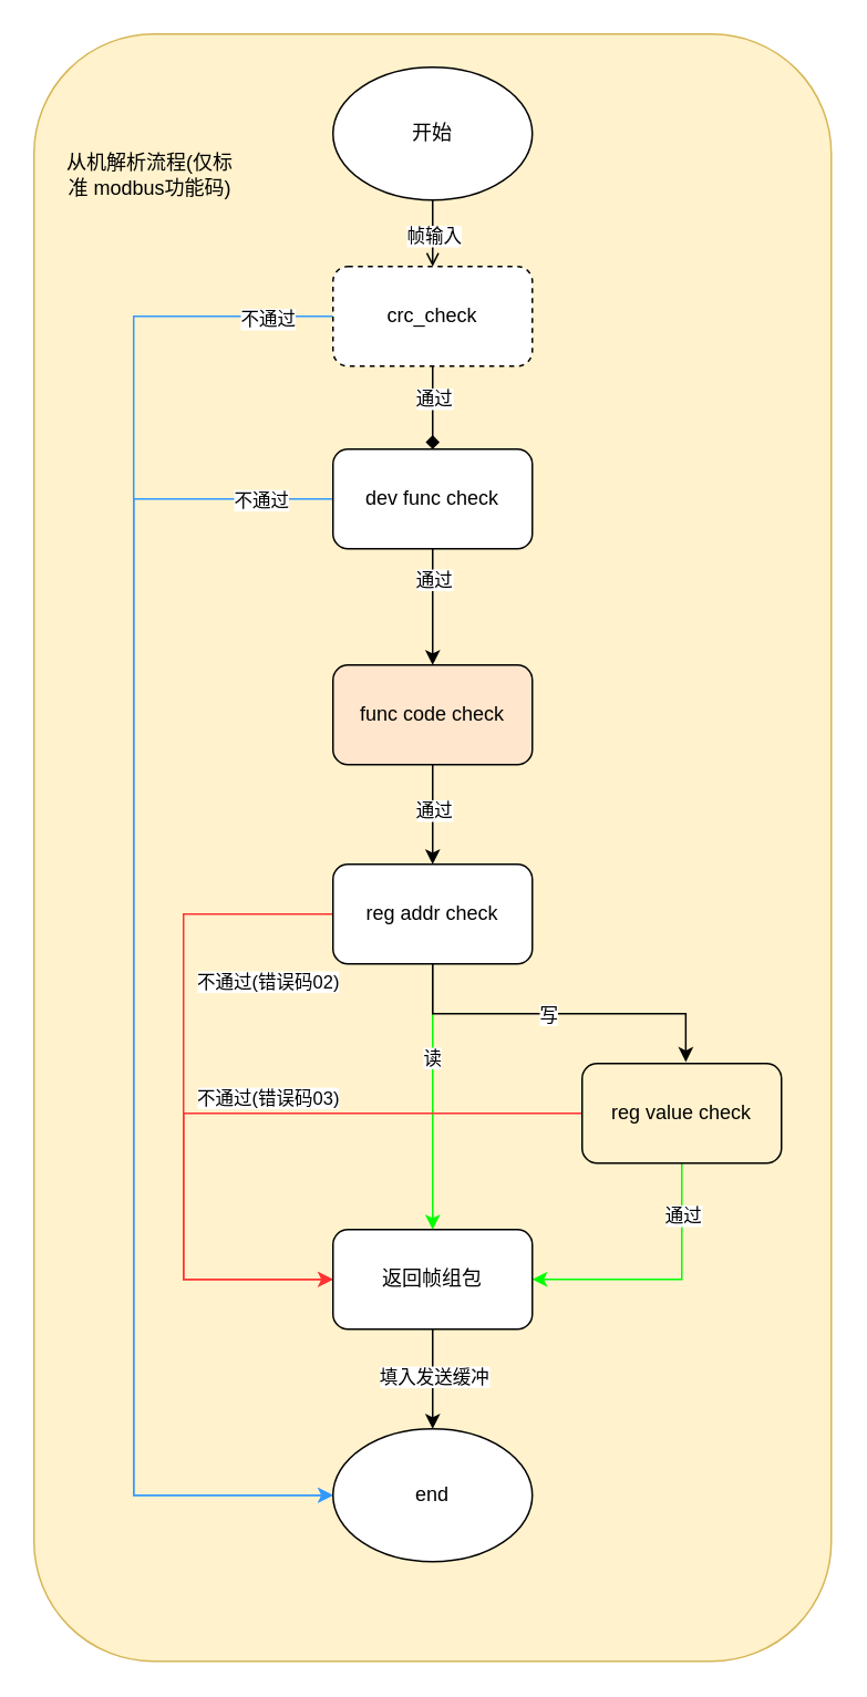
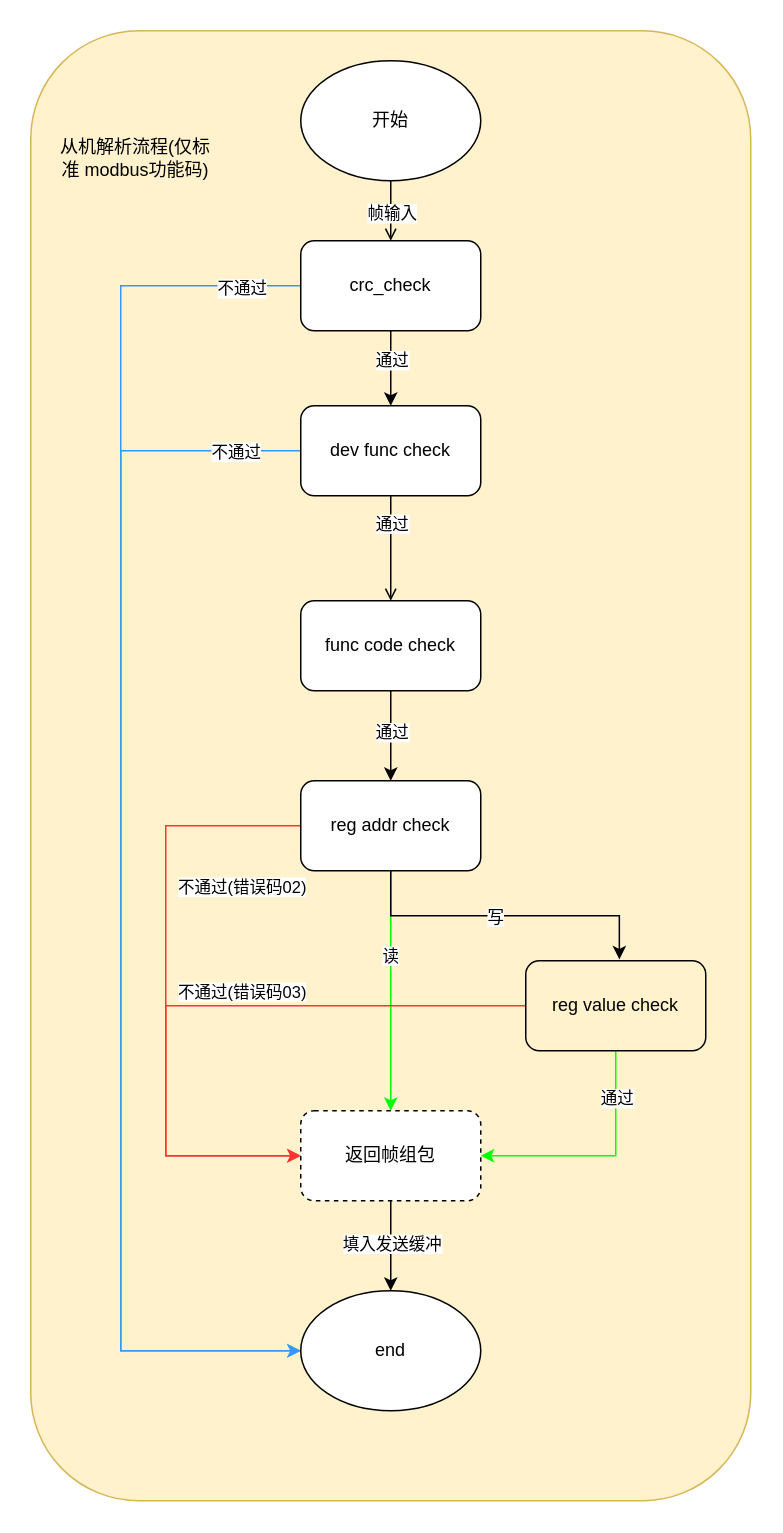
  <mxCell id="0" />
  <mxCell id="1" parent="0" />
  <mxCell id="2" value="" style="rounded=1;whiteSpace=wrap;html=1;fillColor=#fff2cc;strokeColor=#d6b656;" vertex="1" parent="1"><mxGeometry x="20" y="20" width="480" height="980" as="geometry" /></mxCell>
- <mxCell id="3" value="" style="edgeStyle=orthogonalEdgeStyle;rounded=0;orthogonalLoop=1;jettySize=auto;html=1;endArrow=diamond;" edge="1" parent="1" source="7" target="15"><mxGeometry relative="1" as="geometry" /></mxCell>
+ <mxCell id="3" value="" style="edgeStyle=orthogonalEdgeStyle;rounded=0;orthogonalLoop=1;jettySize=auto;html=1;" edge="1" parent="1" source="7" target="15"><mxGeometry relative="1" as="geometry" /></mxCell>
  <mxCell id="4" value="通过" style="edgeLabel;html=1;align=center;verticalAlign=middle;resizable=0;points=[];" vertex="1" connectable="0" parent="3"><mxGeometry x="-0.243" relative="1" as="geometry"><mxPoint as="offset" /></mxGeometry></mxCell>
  <mxCell id="5" style="edgeStyle=orthogonalEdgeStyle;rounded=0;orthogonalLoop=1;jettySize=auto;html=1;exitX=0;exitY=0.5;exitDx=0;exitDy=0;entryX=0;entryY=0.5;entryDx=0;entryDy=0;strokeColor=#3399FF;" edge="1" parent="1" source="7" target="32"><mxGeometry relative="1" as="geometry"><mxPoint x="170" y="190" as="sourcePoint" /><mxPoint x="167.48" y="899.36" as="targetPoint" /><Array as="points"><mxPoint x="80" y="190" /><mxPoint x="80" y="900" /></Array></mxGeometry></mxCell>
  <mxCell id="6" value="不通过" style="edgeLabel;html=1;align=center;verticalAlign=middle;resizable=0;points=[];" vertex="1" connectable="0" parent="5"><mxGeometry x="-0.915" y="1" relative="1" as="geometry"><mxPoint as="offset" /></mxGeometry></mxCell>
- <mxCell id="7" value="crc_check" style="rounded=1;whiteSpace=wrap;html=1;dashed=1;" vertex="1" parent="1"><mxGeometry x="200" y="160" width="120" height="60" as="geometry" /></mxCell>
+ <mxCell id="7" value="crc_check" style="rounded=1;whiteSpace=wrap;html=1;" vertex="1" parent="1"><mxGeometry x="200" y="160" width="120" height="60" as="geometry" /></mxCell>
  <mxCell id="8" value="" style="edgeStyle=orthogonalEdgeStyle;rounded=0;orthogonalLoop=1;jettySize=auto;html=1;endArrow=open;" edge="1" parent="1" source="10" target="7"><mxGeometry relative="1" as="geometry" /></mxCell>
  <mxCell id="9" value="帧输入" style="edgeLabel;html=1;align=center;verticalAlign=middle;resizable=0;points=[];" vertex="1" connectable="0" parent="8"><mxGeometry x="0.035" relative="1" as="geometry"><mxPoint as="offset" /></mxGeometry></mxCell>
  <mxCell id="10" value="开始" style="ellipse;whiteSpace=wrap;html=1;" vertex="1" parent="1"><mxGeometry x="200" y="40" width="120" height="80" as="geometry" /></mxCell>
- <mxCell id="11" value="" style="edgeStyle=orthogonalEdgeStyle;rounded=0;orthogonalLoop=1;jettySize=auto;html=1;" edge="1" parent="1" source="15" target="18"><mxGeometry relative="1" as="geometry" /></mxCell>
+ <mxCell id="11" value="" style="edgeStyle=orthogonalEdgeStyle;rounded=0;orthogonalLoop=1;jettySize=auto;html=1;endArrow=open;" edge="1" parent="1" source="15" target="18"><mxGeometry relative="1" as="geometry" /></mxCell>
  <mxCell id="12" value="通过" style="edgeLabel;html=1;align=center;verticalAlign=middle;resizable=0;points=[];" vertex="1" connectable="0" parent="11"><mxGeometry x="-0.487" relative="1" as="geometry"><mxPoint as="offset" /></mxGeometry></mxCell>
  <mxCell id="13" style="edgeStyle=orthogonalEdgeStyle;rounded=0;orthogonalLoop=1;jettySize=auto;html=1;entryX=0;entryY=0.5;entryDx=0;entryDy=0;strokeColor=#3399FF;" edge="1" parent="1" source="15" target="32"><mxGeometry relative="1" as="geometry"><Array as="points"><mxPoint x="80" y="300" /><mxPoint x="80" y="900" /></Array></mxGeometry></mxCell>
  <mxCell id="14" value="不通过" style="edgeLabel;html=1;align=center;verticalAlign=middle;resizable=0;points=[];" vertex="1" connectable="0" parent="13"><mxGeometry x="-0.895" relative="1" as="geometry"><mxPoint as="offset" /></mxGeometry></mxCell>
  <mxCell id="15" value="dev func check" style="rounded=1;whiteSpace=wrap;html=1;" vertex="1" parent="1"><mxGeometry x="200" y="270" width="120" height="60" as="geometry" /></mxCell>
  <mxCell id="16" value="" style="edgeStyle=orthogonalEdgeStyle;rounded=0;orthogonalLoop=1;jettySize=auto;html=1;" edge="1" parent="1" source="18" target="23"><mxGeometry relative="1" as="geometry" /></mxCell>
  <mxCell id="17" value="通过" style="edgeLabel;html=1;align=center;verticalAlign=middle;resizable=0;points=[];" vertex="1" connectable="0" parent="16"><mxGeometry x="-0.084" relative="1" as="geometry"><mxPoint as="offset" /></mxGeometry></mxCell>
- <mxCell id="18" value="func code check" style="rounded=1;whiteSpace=wrap;html=1;fillColor=#ffe6cc;" vertex="1" parent="1"><mxGeometry x="200" y="400" width="120" height="60" as="geometry" /></mxCell>
+ <mxCell id="18" value="func code check" style="rounded=1;whiteSpace=wrap;html=1;" vertex="1" parent="1"><mxGeometry x="200" y="400" width="120" height="60" as="geometry" /></mxCell>
  <mxCell id="19" style="edgeStyle=orthogonalEdgeStyle;rounded=0;orthogonalLoop=1;jettySize=auto;html=1;strokeColor=#00FF00;" edge="1" parent="1" source="23" target="31"><mxGeometry relative="1" as="geometry" /></mxCell>
  <mxCell id="20" value="读" style="edgeLabel;html=1;align=center;verticalAlign=middle;resizable=0;points=[];" vertex="1" connectable="0" parent="19"><mxGeometry x="-0.306" y="-1" relative="1" as="geometry"><mxPoint as="offset" /></mxGeometry></mxCell>
  <mxCell id="21" style="edgeStyle=orthogonalEdgeStyle;rounded=0;orthogonalLoop=1;jettySize=auto;html=1;entryX=0;entryY=0.5;entryDx=0;entryDy=0;strokeColor=#FF3333;" edge="1" parent="1" source="23" target="31"><mxGeometry relative="1" as="geometry"><Array as="points"><mxPoint x="110" y="550" /><mxPoint x="110" y="770" /></Array></mxGeometry></mxCell>
  <mxCell id="22" value="不通过(错误码02)" style="edgeLabel;html=1;align=center;verticalAlign=middle;resizable=0;points=[];" vertex="1" connectable="0" parent="21"><mxGeometry x="-0.737" y="-1" relative="1" as="geometry"><mxPoint x="13" y="41" as="offset" /></mxGeometry></mxCell>
  <mxCell id="23" value="reg addr check" style="rounded=1;whiteSpace=wrap;html=1;" vertex="1" parent="1"><mxGeometry x="200" y="520" width="120" height="60" as="geometry" /></mxCell>
  <mxCell id="24" style="edgeStyle=orthogonalEdgeStyle;rounded=0;orthogonalLoop=1;jettySize=auto;html=1;entryX=1;entryY=0.5;entryDx=0;entryDy=0;exitX=0.5;exitY=1;exitDx=0;exitDy=0;strokeColor=#00FF00;" edge="1" parent="1" source="28" target="31"><mxGeometry relative="1" as="geometry" /></mxCell>
  <mxCell id="25" value="通过" style="edgeLabel;html=1;align=center;verticalAlign=middle;resizable=0;points=[];" vertex="1" connectable="0" parent="24"><mxGeometry x="-0.616" relative="1" as="geometry"><mxPoint as="offset" /></mxGeometry></mxCell>
  <mxCell id="26" style="edgeStyle=orthogonalEdgeStyle;rounded=0;orthogonalLoop=1;jettySize=auto;html=1;entryX=0;entryY=0.5;entryDx=0;entryDy=0;strokeColor=#FF3333;" edge="1" parent="1" source="28" target="31"><mxGeometry relative="1" as="geometry"><mxPoint x="220" y="670" as="targetPoint" /><Array as="points"><mxPoint x="110" y="670" /><mxPoint x="110" y="770" /></Array></mxGeometry></mxCell>
  <mxCell id="27" value="不通过(错误码03)" style="edgeLabel;html=1;align=center;verticalAlign=middle;resizable=0;points=[];" vertex="1" connectable="0" parent="26"><mxGeometry x="-0.507" relative="1" as="geometry"><mxPoint x="-84" y="-10" as="offset" /></mxGeometry></mxCell>
  <mxCell id="28" value="reg value check" style="rounded=1;whiteSpace=wrap;html=1;fillColor=#fff2cc;" vertex="1" parent="1"><mxGeometry x="350" y="640" width="120" height="60" as="geometry" /></mxCell>
  <mxCell id="29" style="edgeStyle=orthogonalEdgeStyle;rounded=0;orthogonalLoop=1;jettySize=auto;html=1;entryX=0.5;entryY=0;entryDx=0;entryDy=0;" edge="1" parent="1" source="31" target="32"><mxGeometry relative="1" as="geometry" /></mxCell>
  <mxCell id="30" value="填入发送缓冲" style="edgeLabel;html=1;align=center;verticalAlign=middle;resizable=0;points=[];" vertex="1" connectable="0" parent="29"><mxGeometry x="-0.062" relative="1" as="geometry"><mxPoint as="offset" /></mxGeometry></mxCell>
- <mxCell id="31" value="返回帧组包" style="rounded=1;whiteSpace=wrap;html=1;" vertex="1" parent="1"><mxGeometry x="200" y="740" width="120" height="60" as="geometry" /></mxCell>
+ <mxCell id="31" value="返回帧组包" style="rounded=1;whiteSpace=wrap;html=1;dashed=1;" vertex="1" parent="1"><mxGeometry x="200" y="740" width="120" height="60" as="geometry" /></mxCell>
  <mxCell id="32" value="end" style="ellipse;whiteSpace=wrap;html=1;" vertex="1" parent="1"><mxGeometry x="200" y="860" width="120" height="80" as="geometry" /></mxCell>
  <mxCell id="33" style="edgeStyle=orthogonalEdgeStyle;rounded=0;orthogonalLoop=1;jettySize=auto;html=1;entryX=0.52;entryY=-0.015;entryDx=0;entryDy=0;entryPerimeter=0;exitX=0.5;exitY=1;exitDx=0;exitDy=0;" edge="1" parent="1" source="23" target="28"><mxGeometry relative="1" as="geometry" /></mxCell>
  <mxCell id="34" value="写" style="edgeLabel;html=1;align=center;verticalAlign=middle;resizable=0;points=[];" vertex="1" connectable="0" parent="33"><mxGeometry x="-0.062" relative="1" as="geometry"><mxPoint as="offset" /></mxGeometry></mxCell>
  <mxCell id="35" value="从机解析流程(仅标准 modbus功能码)" style="text;html=1;align=center;verticalAlign=middle;whiteSpace=wrap;rounded=0;" vertex="1" parent="1"><mxGeometry x="35" y="82.5" width="110" height="45" as="geometry" /></mxCell>
